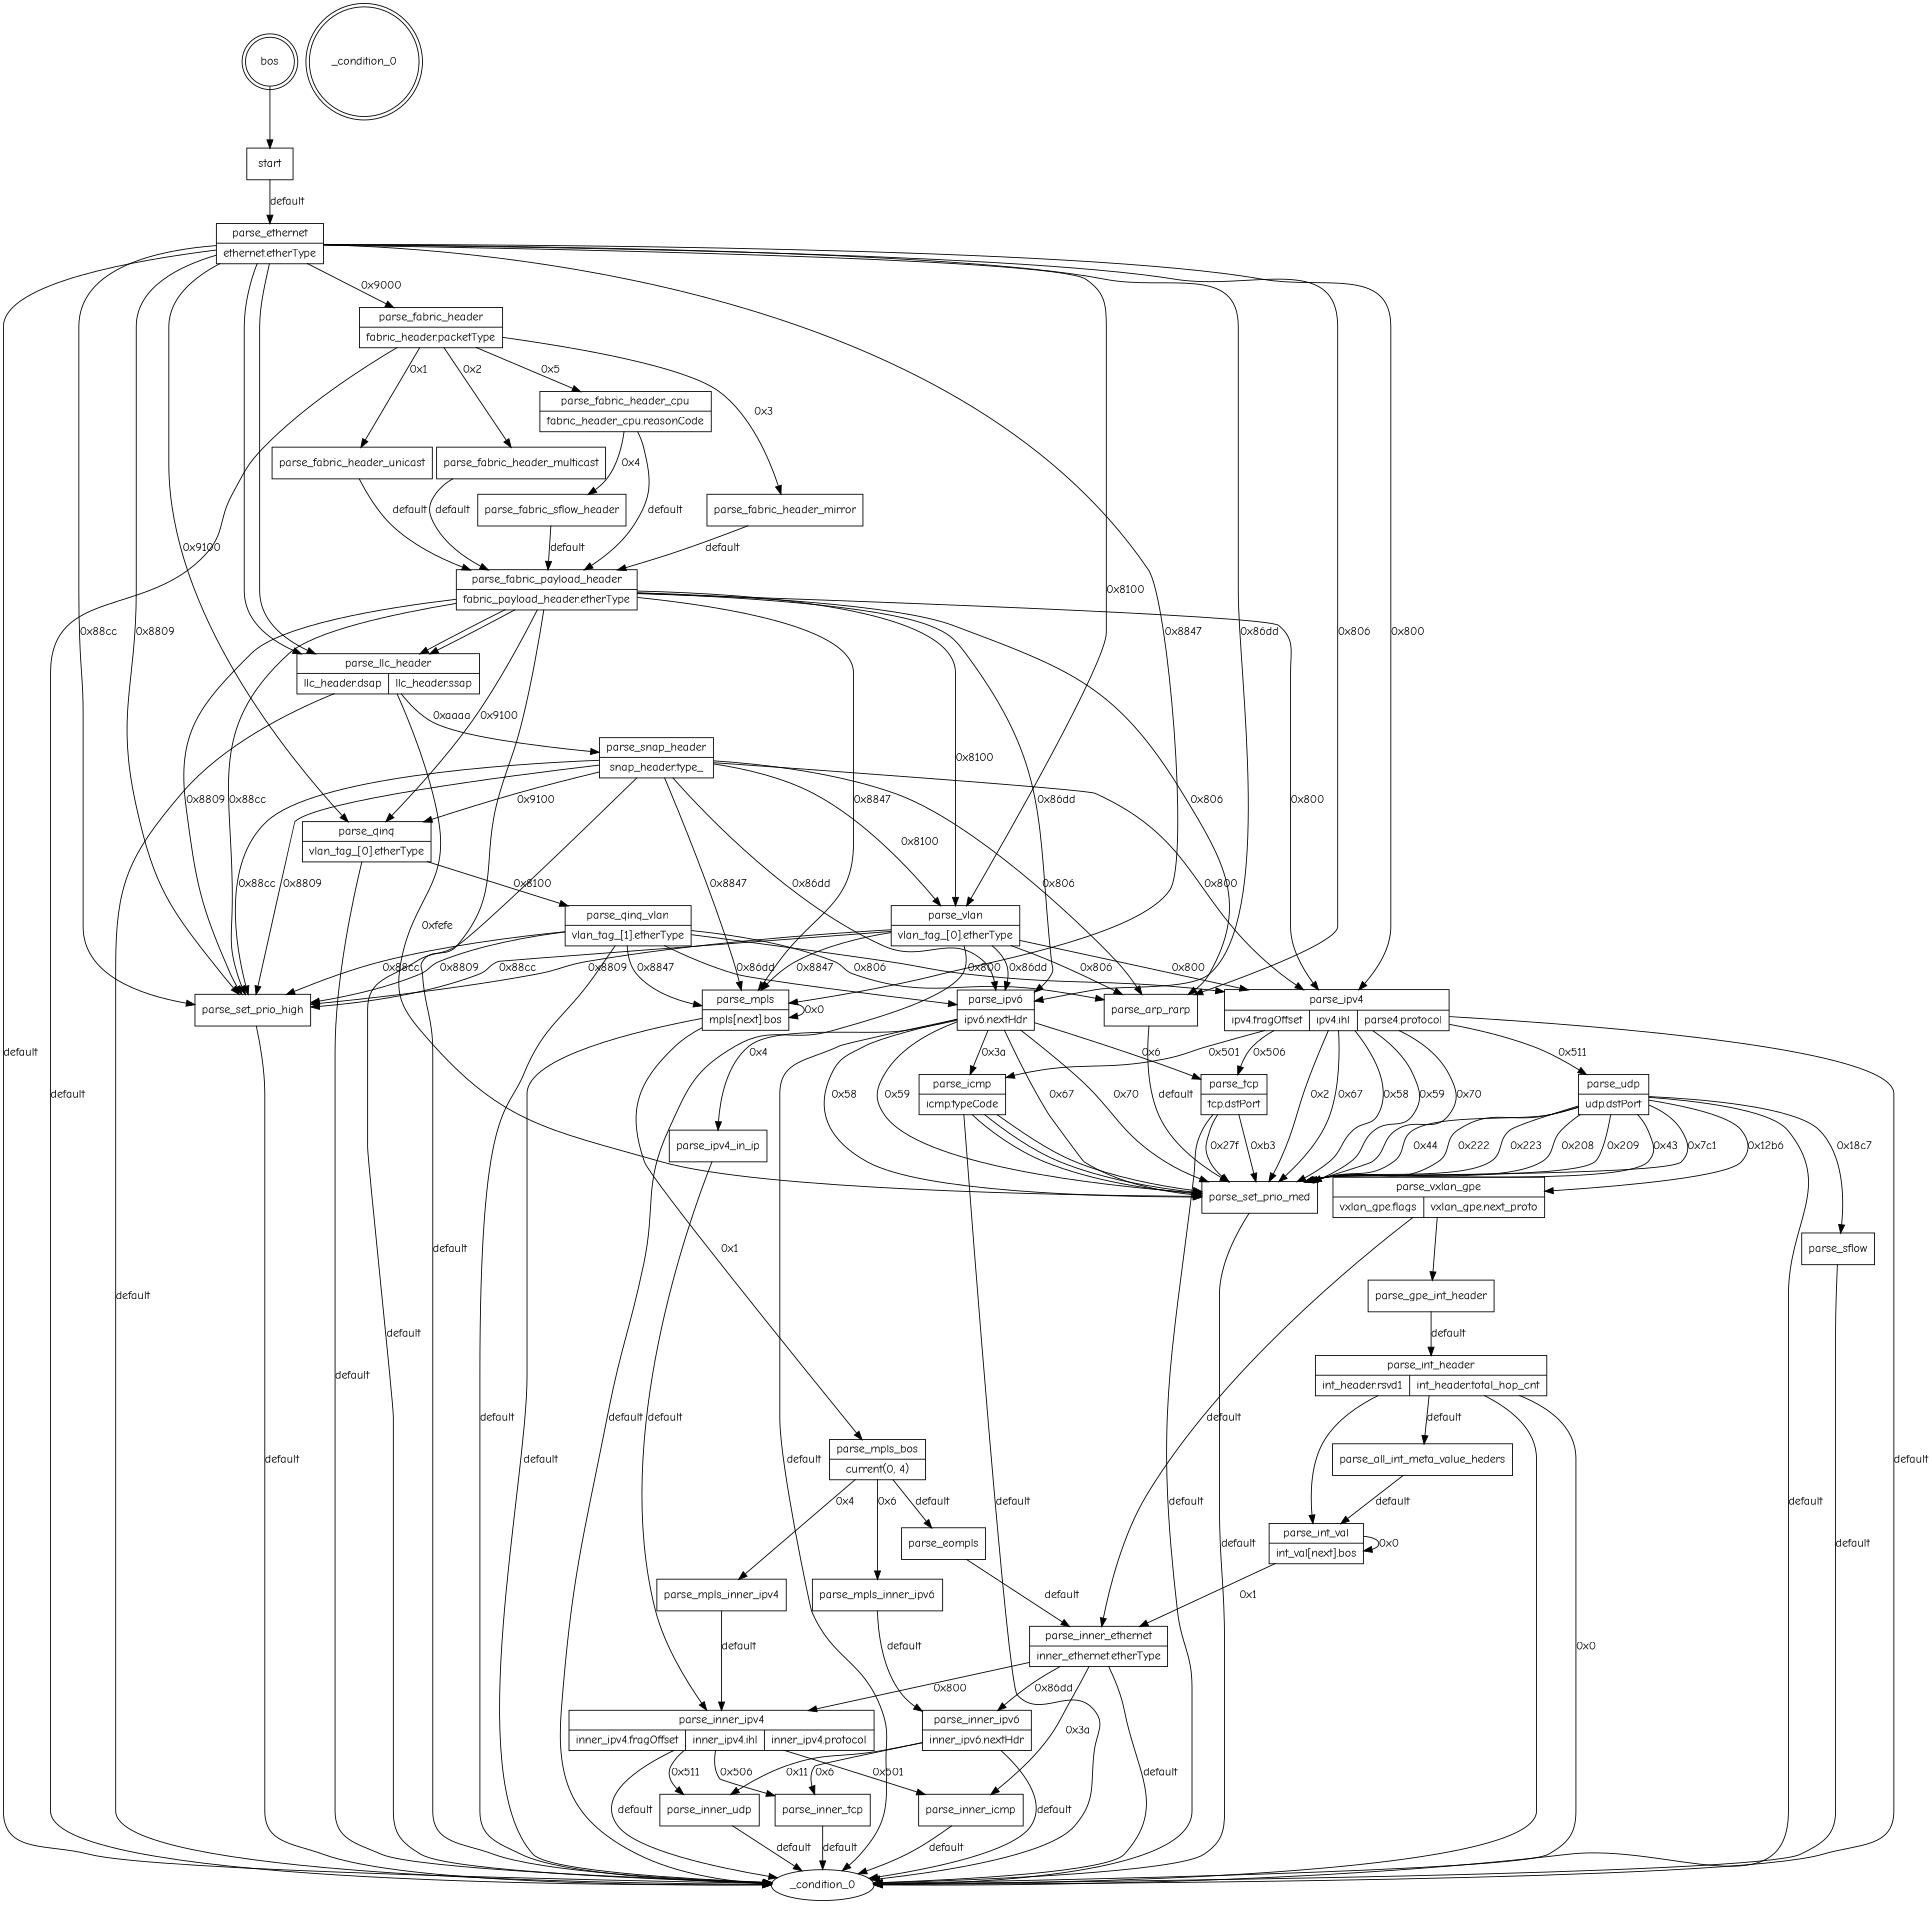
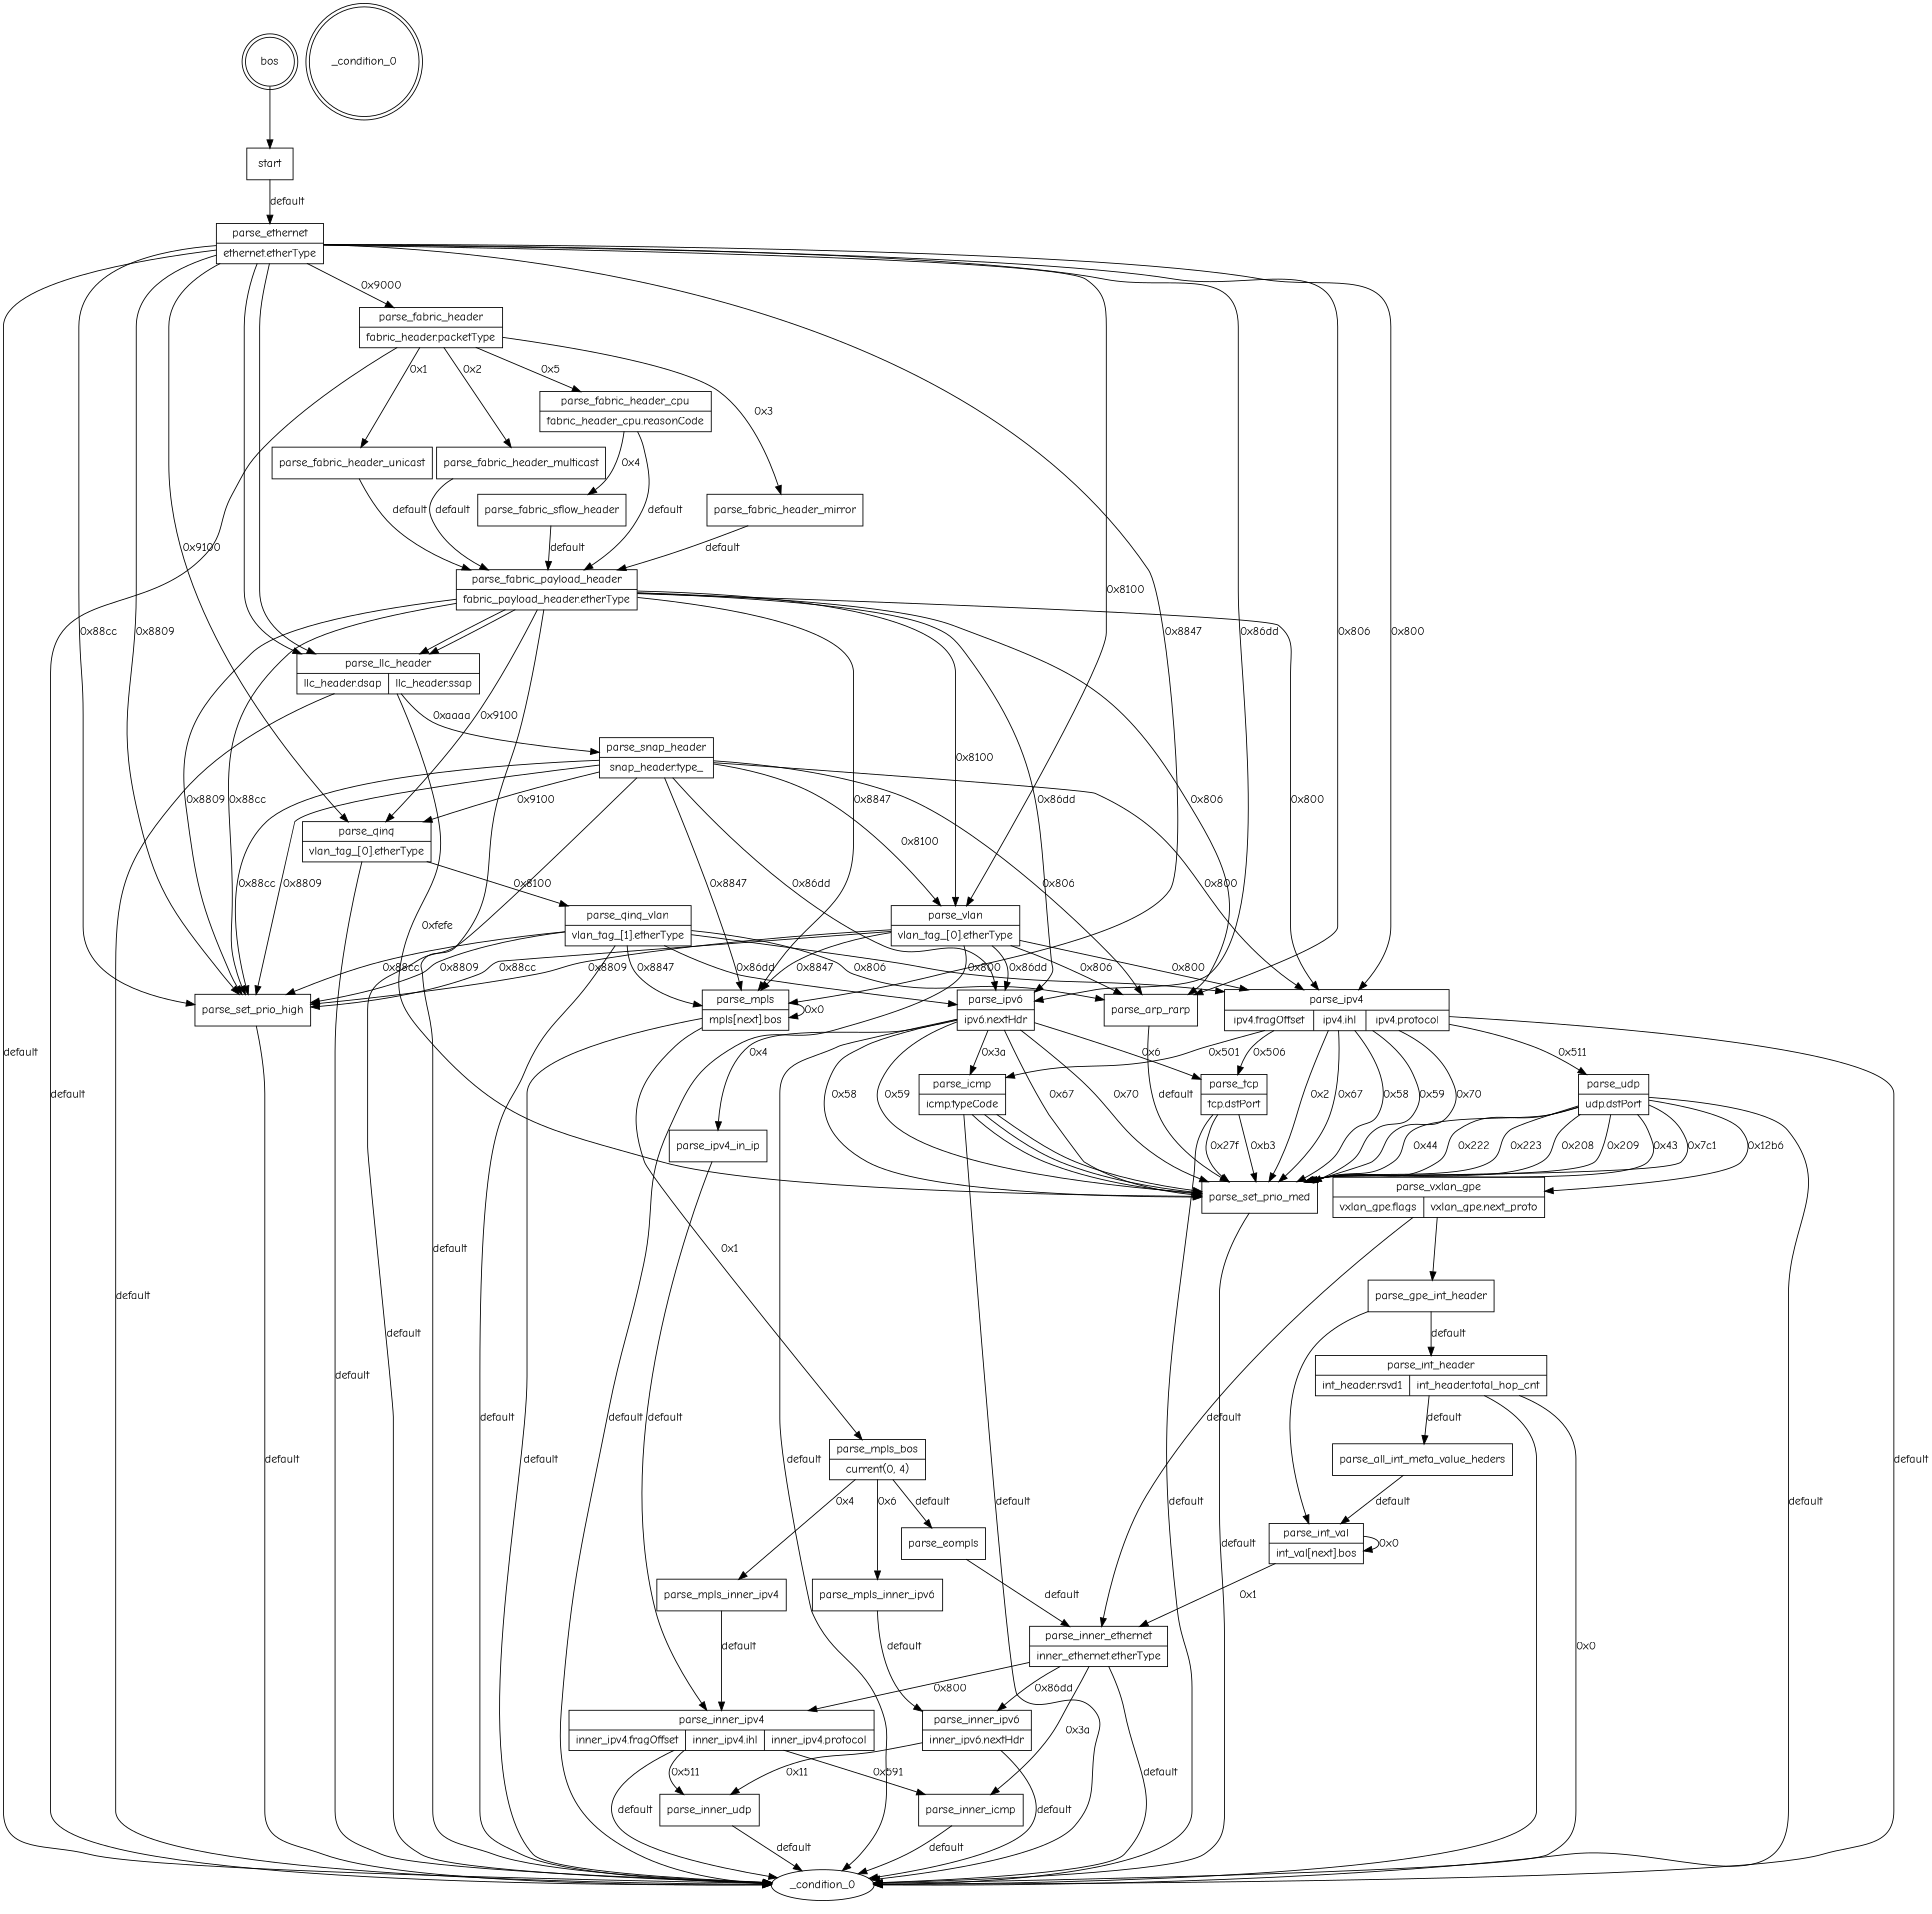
  digraph {
    fontname="Comic Neue"
    node [fontname="Comic Neue" shape=record]
    edge [fontname="Comic Neue"]
    n1 [label=bos shape=doublecircle]
    n2 [label="{start}"]
    n3 [label="{parse_ethernet | {ethernet.etherType}}"]
    n4 [label=_condition_0 shape=doublecircle]
    n5 [label="{parse_llc_header | {llc_header.dsap | llc_header.ssap}}"]
    n6 [label="{parse_vlan | {vlan_tag_[0].etherType}}"]
    n7 [label="{parse_mpls | {mpls[next].bos}}"]
    _condition_0 [shape=""]
-   n9 [label="{parse_ipv4 | {ipv4.fragOffset | ipv4.ihl | parse4.protocol}}"]
+   n9 [label="{parse_ipv4 | {ipv4.fragOffset | ipv4.ihl | ipv4.protocol}}"]
    n10 [label="{parse_ipv6 | {ipv6.nextHdr}}"]
    n11 [label="{parse_arp_rarp}"]
    n12 [label="{parse_set_prio_high}"]
    n13 [label="{parse_qinq | {vlan_tag_[0].etherType}}"]
    n14 [label="{parse_fabric_header | {fabric_header.packetType}}"]
    n15 [label="{parse_snap_header | {snap_header.type_}}"]
    n16 [label="{parse_set_prio_med}"]
    n17 [label="{parse_mpls_bos | {current(0, 4)}}"]
    n18 [label="{parse_icmp | {icmp.typeCode}}"]
    n19 [label="{parse_tcp | {tcp.dstPort}}"]
    n20 [label="{parse_udp | {udp.dstPort}}"]
    n21 [label="{parse_ipv4_in_ip}"]
    n22 [label="{parse_qinq_vlan | {vlan_tag_[1].etherType}}"]
    n23 [label="{parse_fabric_header_unicast}"]
    n24 [label="{parse_fabric_header_multicast}"]
    n25 [label="{parse_fabric_header_mirror}"]
    n26 [label="{parse_fabric_header_cpu | {fabric_header_cpu.reasonCode}}"]
    n27 [label="{parse_mpls_inner_ipv4}"]
    n28 [label="{parse_mpls_inner_ipv6}"]
    n29 [label="{parse_eompls}"]
    n30 [label="{parse_inner_ipv4 | {inner_ipv4.fragOffset | inner_ipv4.ihl | inner_ipv4.protocol}}"]
    n31 [label="{parse_inner_ipv6 | {inner_ipv6.nextHdr}}"]
    n32 [label="{parse_inner_ethernet | {inner_ethernet.etherType}}"]
    n33 [label="{parse_inner_icmp}"]
-   n34 [label="{parse_inner_tcp}"]
    n35 [label="{parse_inner_udp}"]
    n36 [label="{parse_vxlan_gpe | {vxlan_gpe.flags | vxlan_gpe.next_proto}}"]
-   n37 [label="{parse_sflow}"]
    n38 [label="{parse_gpe_int_header}"]
    n39 [label="{parse_int_header | {int_header.rsvd1 | int_header.total_hop_cnt}}"]
    n40 [label="{parse_int_val | {int_val[next].bos}}"]
    n41 [label="{parse_all_int_meta_value_heders}"]
    n42 [label="{parse_fabric_payload_header | {fabric_payload_header.etherType}}"]
    n43 [label="{parse_fabric_sflow_header}"]
    n1 -> n2
    n2 -> n3 [label=default]
    n3 -> n5
    n3 -> n5
    n3 -> n6 [label="0x8100"]
    n3 -> n7 [label="0x8847"]
    n3 -> _condition_0 [label=default]
    n3 -> n9 [label="0x800"]
    n3 -> n10 [label="0x86dd"]
    n3 -> n11 [label="0x806"]
    n3 -> n12 [label="0x88cc"]
    n3 -> n12 [label="0x8809"]
    n3 -> n13 [label="0x9100"]
    n3 -> n14 [label="0x9000"]
    n5 -> _condition_0 [label=default]
    n5 -> n15 [label="0xaaaa"]
    n5 -> n16 [label="0xfefe"]
    n6 -> n7 [label="0x8847"]
    n6 -> _condition_0 [label=default]
    n6 -> n9 [label="0x800"]
    n6 -> n10 [label="0x86dd"]
    n6 -> n11 [label="0x806"]
    n6 -> n12 [label="0x88cc"]
    n6 -> n12 [label="0x8809"]
    n7 -> n7 [label="0x0"]
    n7 -> _condition_0 [label=default]
    n7 -> n17 [label="0x1"]
    n9 -> _condition_0 [label=default]
    n9 -> n16 [label="0x2"]
    n9 -> n16 [label="0x58"]
    n9 -> n16 [label="0x59"]
    n9 -> n16 [label="0x67"]
    n9 -> n16 [label="0x70"]
    n9 -> n18 [label="0x501"]
    n9 -> n19 [label="0x506"]
    n9 -> n20 [label="0x511"]
    n10 -> _condition_0 [label=default]
    n10 -> n16 [label="0x58"]
    n10 -> n16 [label="0x59"]
    n10 -> n16 [label="0x67"]
    n10 -> n16 [label="0x70"]
    n10 -> n18 [label="0x3a"]
    n10 -> n19 [label="0x6"]
    n10 -> n21 [label="0x4"]
    n11 -> n16 [label=default]
    n12 -> _condition_0 [label=default]
    n13 -> _condition_0 [label=default]
    n13 -> n22 [label="0x8100"]
    n14 -> _condition_0 [label=default]
    n14 -> n23 [label="0x1"]
    n14 -> n24 [label="0x2"]
    n14 -> n25 [label="0x3"]
    n14 -> n26 [label="0x5"]
    n15 -> n6 [label="0x8100"]
    n15 -> n7 [label="0x8847"]
    n15 -> _condition_0 [label=default]
    n15 -> n9 [label="0x800"]
    n15 -> n10 [label="0x86dd"]
    n15 -> n11 [label="0x806"]
    n15 -> n12 [label="0x88cc"]
    n15 -> n12 [label="0x8809"]
    n15 -> n13 [label="0x9100"]
    n16 -> _condition_0 [label=default]
    n17 -> n27 [label="0x4"]
    n17 -> n28 [label="0x6"]
    n17 -> n29 [label=default]
    n18 -> _condition_0 [label=default]
    n18 -> n16
    n18 -> n16
    n18 -> n16
    n19 -> _condition_0 [label=default]
    n19 -> n16 [label="0xb3"]
    n19 -> n16 [label="0x27f"]
    n20 -> _condition_0 [label=default]
    n20 -> n16 [label="0x43"]
    n20 -> n16 [label="0x44"]
    n20 -> n16 [label="0x222"]
    n20 -> n16 [label="0x223"]
    n20 -> n16 [label="0x208"]
    n20 -> n16 [label="0x209"]
    n20 -> n16 [label="0x7c1"]
    n20 -> n36 [label="0x12b6"]
-   n20 -> n37 [label="0x18c7"]
    n21 -> n30 [label=default]
    n22 -> n7 [label="0x8847"]
    n22 -> _condition_0 [label=default]
    n22 -> n9 [label="0x800"]
    n22 -> n10 [label="0x86dd"]
    n22 -> n11 [label="0x806"]
    n22 -> n12 [label="0x88cc"]
    n22 -> n12 [label="0x8809"]
    n23 -> n42 [label=default]
    n24 -> n42 [label=default]
    n25 -> n42 [label=default]
    n26 -> n42 [label=default]
    n26 -> n43 [label="0x4"]
    n27 -> n30 [label=default]
    n28 -> n31 [label=default]
    n29 -> n32 [label=default]
    n30 -> _condition_0 [label=default]
-   n30 -> n33 [label="0x501"]
-   n30 -> n34 [label="0x506"]
+   n30 -> n33 [label="0x591"]
    n30 -> n35 [label="0x511"]
    n31 -> _condition_0 [label=default]
-   n31 -> n34 [label="0x6"]
    n31 -> n35 [label="0x11"]
    n32 -> _condition_0 [label=default]
    n32 -> n30 [label="0x800"]
    n32 -> n31 [label="0x86dd"]
    n32 -> n33 [label="0x3a"]
    n33 -> _condition_0 [label=default]
-   n34 -> _condition_0 [label=default]
    n35 -> _condition_0 [label=default]
    n36 -> n32 [label=default]
    n36 -> n38
-   n37 -> _condition_0 [label=default]
    n38 -> n39 [label=default]
    n39 -> _condition_0 [label="0x0"]
    n39 -> _condition_0
-   n39 -> n40
+   n38 -> n40
    n39 -> n41 [label=default]
    n40 -> n32 [label="0x1"]
    n40 -> n40 [label="0x0"]
    n41 -> n40 [label=default]
    n42 -> n5
    n42 -> n5
    n42 -> n6 [label="0x8100"]
    n42 -> n7 [label="0x8847"]
    n42 -> _condition_0 [label=default]
    n42 -> n9 [label="0x800"]
    n42 -> n10 [label="0x86dd"]
    n42 -> n11 [label="0x806"]
    n42 -> n12 [label="0x88cc"]
    n42 -> n12 [label="0x8809"]
    n42 -> n13 [label="0x9100"]
    n43 -> n42 [label=default]
  }
